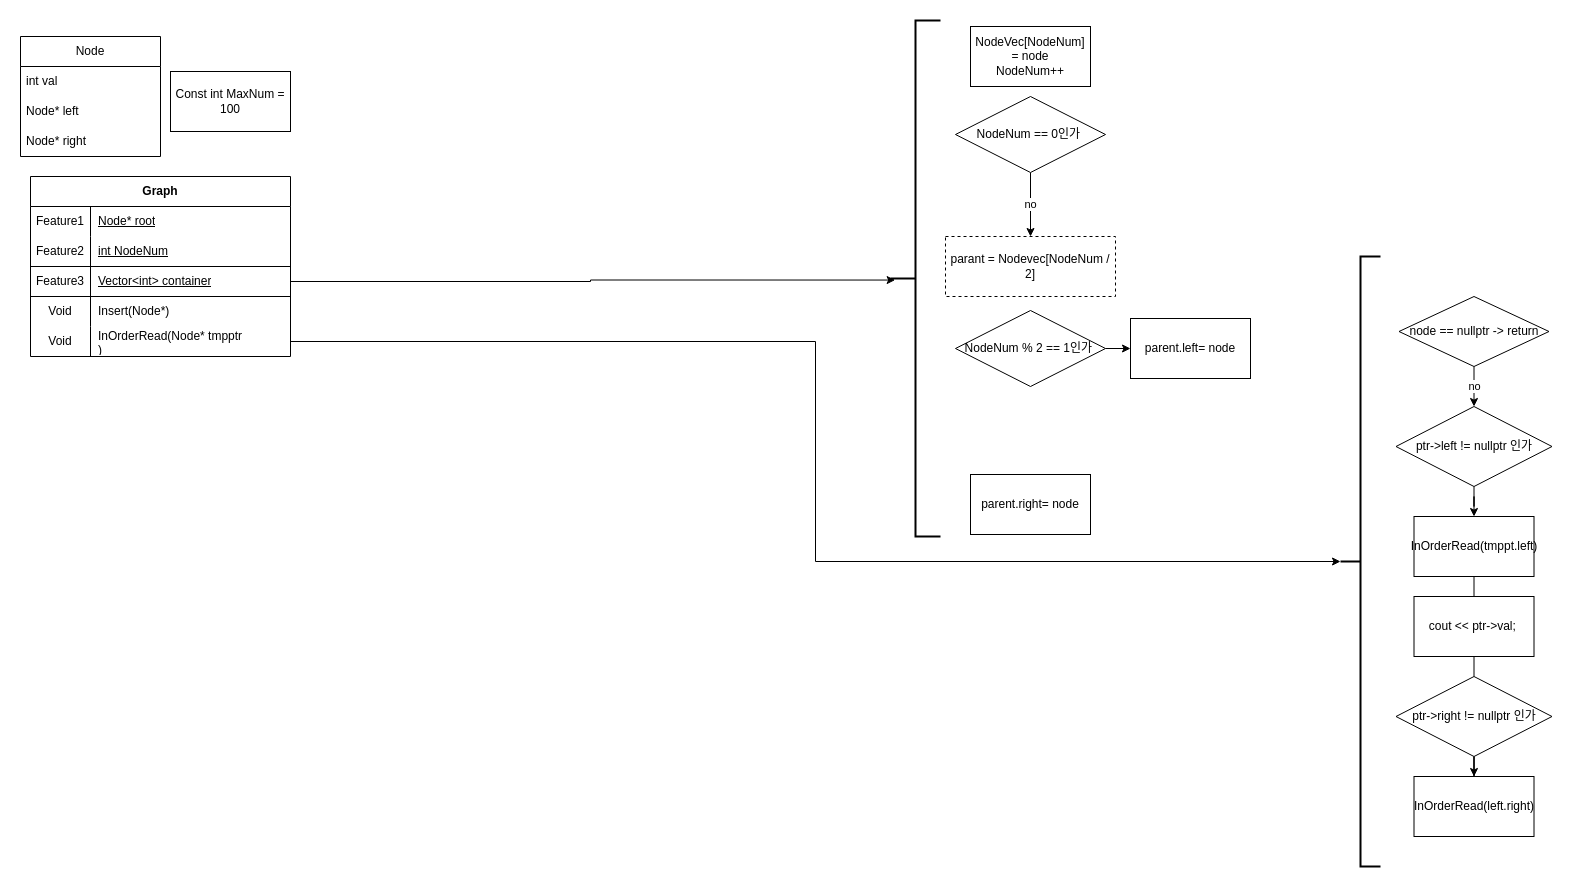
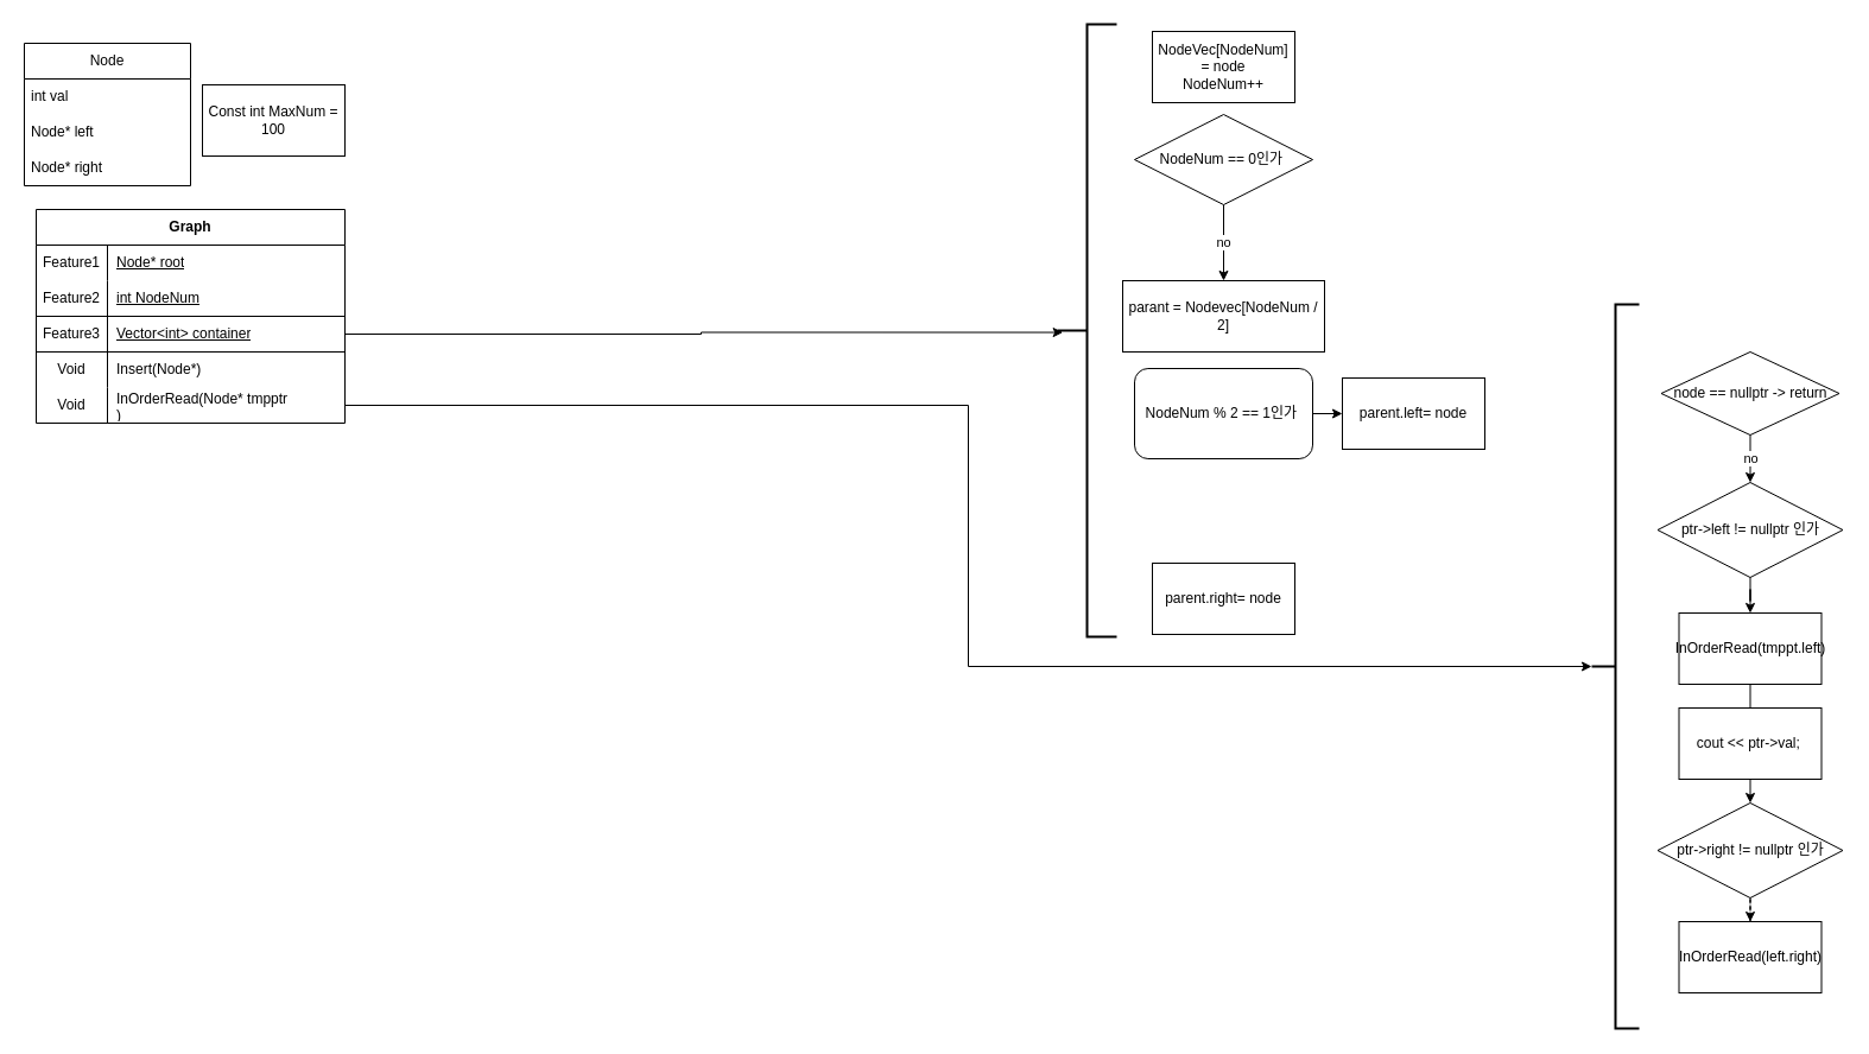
  <mxCell id="0" />
  <mxCell id="1" parent="0" />
  <mxCell id="2" value="Const int MaxNum = 100" style="rounded=0;whiteSpace=wrap;html=1;" vertex="1" parent="1"><mxGeometry x="170" y="71" width="120" height="60" as="geometry" /></mxCell>
  <mxCell id="3" value="Node" style="swimlane;fontStyle=0;childLayout=stackLayout;horizontal=1;startSize=30;horizontalStack=0;resizeParent=1;resizeParentMax=0;resizeLast=0;collapsible=1;marginBottom=0;whiteSpace=wrap;html=1;" vertex="1" parent="1"><mxGeometry x="20" y="36" width="140" height="120" as="geometry" /></mxCell>
  <mxCell id="4" value="int val" style="text;strokeColor=none;fillColor=none;align=left;verticalAlign=middle;spacingLeft=4;spacingRight=4;overflow=hidden;points=[[0,0.5],[1,0.5]];portConstraint=eastwest;rotatable=0;whiteSpace=wrap;html=1;" vertex="1" parent="3"><mxGeometry y="30" width="140" height="30" as="geometry" /></mxCell>
  <mxCell id="5" value="Node* left" style="text;strokeColor=none;fillColor=none;align=left;verticalAlign=middle;spacingLeft=4;spacingRight=4;overflow=hidden;points=[[0,0.5],[1,0.5]];portConstraint=eastwest;rotatable=0;whiteSpace=wrap;html=1;" vertex="1" parent="3"><mxGeometry y="60" width="140" height="30" as="geometry" /></mxCell>
  <mxCell id="6" value="Node* right" style="text;strokeColor=none;fillColor=none;align=left;verticalAlign=middle;spacingLeft=4;spacingRight=4;overflow=hidden;points=[[0,0.5],[1,0.5]];portConstraint=eastwest;rotatable=0;whiteSpace=wrap;html=1;" vertex="1" parent="3"><mxGeometry y="90" width="140" height="30" as="geometry" /></mxCell>
  <mxCell id="7" value="Graph" style="shape=table;startSize=30;container=1;collapsible=1;childLayout=tableLayout;fixedRows=1;rowLines=0;fontStyle=1;align=center;resizeLast=1;html=1;whiteSpace=wrap;" vertex="1" parent="1"><mxGeometry x="30" y="176" width="260" height="180" as="geometry" /></mxCell>
  <mxCell id="8" value="" style="shape=tableRow;horizontal=0;startSize=0;swimlaneHead=0;swimlaneBody=0;fillColor=none;collapsible=0;dropTarget=0;points=[[0,0.5],[1,0.5]];portConstraint=eastwest;top=0;left=0;right=0;bottom=0;html=1;" vertex="1" parent="7"><mxGeometry y="30" width="260" height="30" as="geometry" /></mxCell>
  <mxCell id="9" value="Feature1" style="shape=partialRectangle;connectable=0;fillColor=none;top=0;left=0;bottom=0;right=0;fontStyle=0;overflow=hidden;html=1;whiteSpace=wrap;" vertex="1" parent="8"><mxGeometry width="60" height="30" as="geometry"><mxRectangle width="60" height="30" as="alternateBounds" /></mxGeometry></mxCell>
  <mxCell id="10" value="Node* root" style="shape=partialRectangle;connectable=0;fillColor=none;top=0;left=0;bottom=0;right=0;align=left;spacingLeft=6;fontStyle=4;overflow=hidden;html=1;whiteSpace=wrap;" vertex="1" parent="8"><mxGeometry x="60" width="200" height="30" as="geometry"><mxRectangle width="200" height="30" as="alternateBounds" /></mxGeometry></mxCell>
  <mxCell id="11" style="shape=tableRow;horizontal=0;startSize=0;swimlaneHead=0;swimlaneBody=0;fillColor=none;collapsible=0;dropTarget=0;points=[[0,0.5],[1,0.5]];portConstraint=eastwest;top=0;left=0;right=0;bottom=1;html=1;" vertex="1" parent="7"><mxGeometry y="60" width="260" height="30" as="geometry" /></mxCell>
  <mxCell id="12" value="Feature2" style="shape=partialRectangle;connectable=0;fillColor=none;top=0;left=0;bottom=0;right=0;fontStyle=0;overflow=hidden;html=1;whiteSpace=wrap;" vertex="1" parent="11"><mxGeometry width="60" height="30" as="geometry"><mxRectangle width="60" height="30" as="alternateBounds" /></mxGeometry></mxCell>
  <mxCell id="13" value="int NodeNum" style="shape=partialRectangle;connectable=0;fillColor=none;top=0;left=0;bottom=0;right=0;align=left;spacingLeft=6;fontStyle=4;overflow=hidden;html=1;whiteSpace=wrap;" vertex="1" parent="11"><mxGeometry x="60" width="200" height="30" as="geometry"><mxRectangle width="200" height="30" as="alternateBounds" /></mxGeometry></mxCell>
  <mxCell id="14" value="" style="shape=tableRow;horizontal=0;startSize=0;swimlaneHead=0;swimlaneBody=0;fillColor=none;collapsible=0;dropTarget=0;points=[[0,0.5],[1,0.5]];portConstraint=eastwest;top=0;left=0;right=0;bottom=1;html=1;" vertex="1" parent="7"><mxGeometry y="90" width="260" height="30" as="geometry" /></mxCell>
  <mxCell id="15" value="Feature3" style="shape=partialRectangle;connectable=0;fillColor=none;top=0;left=0;bottom=0;right=0;fontStyle=0;overflow=hidden;html=1;whiteSpace=wrap;" vertex="1" parent="14"><mxGeometry width="60" height="30" as="geometry"><mxRectangle width="60" height="30" as="alternateBounds" /></mxGeometry></mxCell>
  <mxCell id="16" value="&lt;span style=&quot;&quot;&gt;Vector&amp;lt;int&amp;gt; container&lt;/span&gt;" style="shape=partialRectangle;connectable=0;fillColor=none;top=0;left=0;bottom=0;right=0;align=left;spacingLeft=6;fontStyle=4;overflow=hidden;html=1;whiteSpace=wrap;" vertex="1" parent="14"><mxGeometry x="60" width="200" height="30" as="geometry"><mxRectangle width="200" height="30" as="alternateBounds" /></mxGeometry></mxCell>
  <mxCell id="17" value="" style="shape=tableRow;horizontal=0;startSize=0;swimlaneHead=0;swimlaneBody=0;fillColor=none;collapsible=0;dropTarget=0;points=[[0,0.5],[1,0.5]];portConstraint=eastwest;top=0;left=0;right=0;bottom=0;html=1;" vertex="1" parent="7"><mxGeometry y="120" width="260" height="30" as="geometry" /></mxCell>
  <mxCell id="18" value="Void" style="shape=partialRectangle;connectable=0;fillColor=none;top=0;left=0;bottom=0;right=0;editable=1;overflow=hidden;html=1;whiteSpace=wrap;" vertex="1" parent="17"><mxGeometry width="60" height="30" as="geometry"><mxRectangle width="60" height="30" as="alternateBounds" /></mxGeometry></mxCell>
  <mxCell id="19" value="Insert(Node*)" style="shape=partialRectangle;connectable=0;fillColor=none;top=0;left=0;bottom=0;right=0;align=left;spacingLeft=6;overflow=hidden;html=1;whiteSpace=wrap;" vertex="1" parent="17"><mxGeometry x="60" width="200" height="30" as="geometry"><mxRectangle width="200" height="30" as="alternateBounds" /></mxGeometry></mxCell>
  <mxCell id="20" value="" style="shape=tableRow;horizontal=0;startSize=0;swimlaneHead=0;swimlaneBody=0;fillColor=none;collapsible=0;dropTarget=0;points=[[0,0.5],[1,0.5]];portConstraint=eastwest;top=0;left=0;right=0;bottom=0;html=1;" vertex="1" parent="7"><mxGeometry y="150" width="260" height="30" as="geometry" /></mxCell>
  <mxCell id="21" value="Void" style="shape=partialRectangle;connectable=0;fillColor=none;top=0;left=0;bottom=0;right=0;editable=1;overflow=hidden;html=1;whiteSpace=wrap;" vertex="1" parent="20"><mxGeometry width="60" height="30" as="geometry"><mxRectangle width="60" height="30" as="alternateBounds" /></mxGeometry></mxCell>
  <mxCell id="22" value="InOrderRead(Node*&amp;nbsp;tmpptr&lt;br&gt;)" style="shape=partialRectangle;connectable=0;fillColor=none;top=0;left=0;bottom=0;right=0;align=left;spacingLeft=6;overflow=hidden;html=1;whiteSpace=wrap;" vertex="1" parent="20"><mxGeometry x="60" width="200" height="30" as="geometry"><mxRectangle width="200" height="30" as="alternateBounds" /></mxGeometry></mxCell>
  <mxCell id="23" value="" style="strokeWidth=2;html=1;shape=mxgraph.flowchart.annotation_2;align=left;labelPosition=right;pointerEvents=1;" vertex="1" parent="1"><mxGeometry x="1340" y="256" width="40" height="610" as="geometry" /></mxCell>
  <mxCell id="24" style="edgeStyle=orthogonalEdgeStyle;rounded=0;orthogonalLoop=1;jettySize=auto;html=1;entryX=0;entryY=0.5;entryDx=0;entryDy=0;entryPerimeter=0;" edge="1" parent="1" source="20" target="23"><mxGeometry relative="1" as="geometry" /></mxCell>
  <mxCell id="25" value="" style="edgeStyle=orthogonalEdgeStyle;rounded=0;orthogonalLoop=1;jettySize=auto;html=1;" edge="1" parent="1" source="26" target="28"><mxGeometry relative="1" as="geometry" /></mxCell>
  <mxCell id="26" value="ptr-&amp;gt;left != nullptr 인가" style="rhombus;whiteSpace=wrap;html=1;" vertex="1" parent="1"><mxGeometry x="1395.5" y="406" width="156" height="80" as="geometry" /></mxCell>
- <mxCell id="27" value="" style="edgeStyle=orthogonalEdgeStyle;rounded=0;orthogonalLoop=1;jettySize=auto;html=1;endArrow=none;" edge="1" parent="1" source="28" target="31"><mxGeometry relative="1" as="geometry" /></mxCell>
+ <mxCell id="27" value="" style="edgeStyle=orthogonalEdgeStyle;rounded=0;orthogonalLoop=1;jettySize=auto;html=1;" edge="1" parent="1" source="28" target="31"><mxGeometry relative="1" as="geometry" /></mxCell>
  <mxCell id="28" value="InOrderRead(tmppt.left)" style="whiteSpace=wrap;html=1;" vertex="1" parent="1"><mxGeometry x="1413.5" y="516" width="120" height="60" as="geometry" /></mxCell>
  <mxCell id="29" value="cout &amp;lt;&amp;lt; ptr-&amp;gt;val;&amp;nbsp;" style="whiteSpace=wrap;html=1;" vertex="1" parent="1"><mxGeometry x="1413.5" y="596" width="120" height="60" as="geometry" /></mxCell>
- <mxCell id="30" value="" style="edgeStyle=orthogonalEdgeStyle;rounded=0;orthogonalLoop=1;jettySize=auto;html=1;" edge="1" parent="1" source="31" target="32"><mxGeometry relative="1" as="geometry" /></mxCell>
+ <mxCell id="30" value="" style="edgeStyle=orthogonalEdgeStyle;rounded=0;orthogonalLoop=1;jettySize=auto;html=1;dashed=1;" edge="1" parent="1" source="31" target="32"><mxGeometry relative="1" as="geometry" /></mxCell>
  <mxCell id="31" value="ptr-&amp;gt;right != nullptr 인가" style="rhombus;whiteSpace=wrap;html=1;" vertex="1" parent="1"><mxGeometry x="1395.5" y="676" width="156" height="80" as="geometry" /></mxCell>
  <mxCell id="32" value="InOrderRead(left.right)" style="whiteSpace=wrap;html=1;" vertex="1" parent="1"><mxGeometry x="1413.5" y="776" width="120" height="60" as="geometry" /></mxCell>
  <mxCell id="33" style="edgeStyle=orthogonalEdgeStyle;rounded=0;orthogonalLoop=1;jettySize=auto;html=1;entryX=0.093;entryY=0.503;entryDx=0;entryDy=0;entryPerimeter=0;" edge="1" parent="1" source="14" target="34"><mxGeometry relative="1" as="geometry"><mxPoint x="760" y="336" as="targetPoint" /></mxGeometry></mxCell>
  <mxCell id="34" value="" style="strokeWidth=2;html=1;shape=mxgraph.flowchart.annotation_2;align=left;labelPosition=right;pointerEvents=1;" vertex="1" parent="1"><mxGeometry x="890" y="20" width="50" height="516" as="geometry" /></mxCell>
  <mxCell id="35" value="no" style="edgeStyle=orthogonalEdgeStyle;rounded=0;orthogonalLoop=1;jettySize=auto;html=1;" edge="1" parent="1" source="36" target="38"><mxGeometry relative="1" as="geometry" /></mxCell>
  <mxCell id="36" value="NodeNum == 0인가&amp;nbsp;" style="rhombus;whiteSpace=wrap;html=1;" vertex="1" parent="1"><mxGeometry x="955" y="96" width="150" height="76" as="geometry" /></mxCell>
  <mxCell id="37" value="NodeVec[NodeNum] = node&lt;br&gt;NodeNum++" style="whiteSpace=wrap;html=1;" vertex="1" parent="1"><mxGeometry x="970" y="26" width="120" height="60" as="geometry" /></mxCell>
- <mxCell id="38" value="parant = Nodevec[NodeNum / 2]" style="whiteSpace=wrap;html=1;dashed=1;" vertex="1" parent="1"><mxGeometry x="945" y="236" width="170" height="60" as="geometry" /></mxCell>
+ <mxCell id="38" value="parant = Nodevec[NodeNum / 2]" style="whiteSpace=wrap;html=1;" vertex="1" parent="1"><mxGeometry x="945" y="236" width="170" height="60" as="geometry" /></mxCell>
  <mxCell id="39" value="" style="edgeStyle=orthogonalEdgeStyle;rounded=0;orthogonalLoop=1;jettySize=auto;html=1;" edge="1" parent="1" source="40" target="42"><mxGeometry relative="1" as="geometry" /></mxCell>
- <mxCell id="40" value="NodeNum % 2 == 1인가&amp;nbsp;" style="rhombus;whiteSpace=wrap;html=1;" vertex="1" parent="1"><mxGeometry x="955" y="310" width="150" height="76" as="geometry" /></mxCell>
+ <mxCell id="40" value="NodeNum % 2 == 1인가&amp;nbsp;" style="whiteSpace=wrap;html=1;rounded=1;" vertex="1" parent="1"><mxGeometry x="955" y="310" width="150" height="76" as="geometry" /></mxCell>
  <mxCell id="41" value="parent.right= node" style="whiteSpace=wrap;html=1;" vertex="1" parent="1"><mxGeometry x="970" y="474" width="120" height="60" as="geometry" /></mxCell>
  <mxCell id="42" value="parent.left= node" style="whiteSpace=wrap;html=1;" vertex="1" parent="1"><mxGeometry x="1130" y="318" width="120" height="60" as="geometry" /></mxCell>
  <mxCell id="43" value="no" style="edgeStyle=orthogonalEdgeStyle;rounded=0;orthogonalLoop=1;jettySize=auto;html=1;" edge="1" parent="1" source="44" target="26"><mxGeometry relative="1" as="geometry" /></mxCell>
  <mxCell id="44" value="node == nullptr -&amp;gt; return" style="rhombus;whiteSpace=wrap;html=1;" vertex="1" parent="1"><mxGeometry x="1398.5" y="296" width="150" height="70" as="geometry" /></mxCell>
